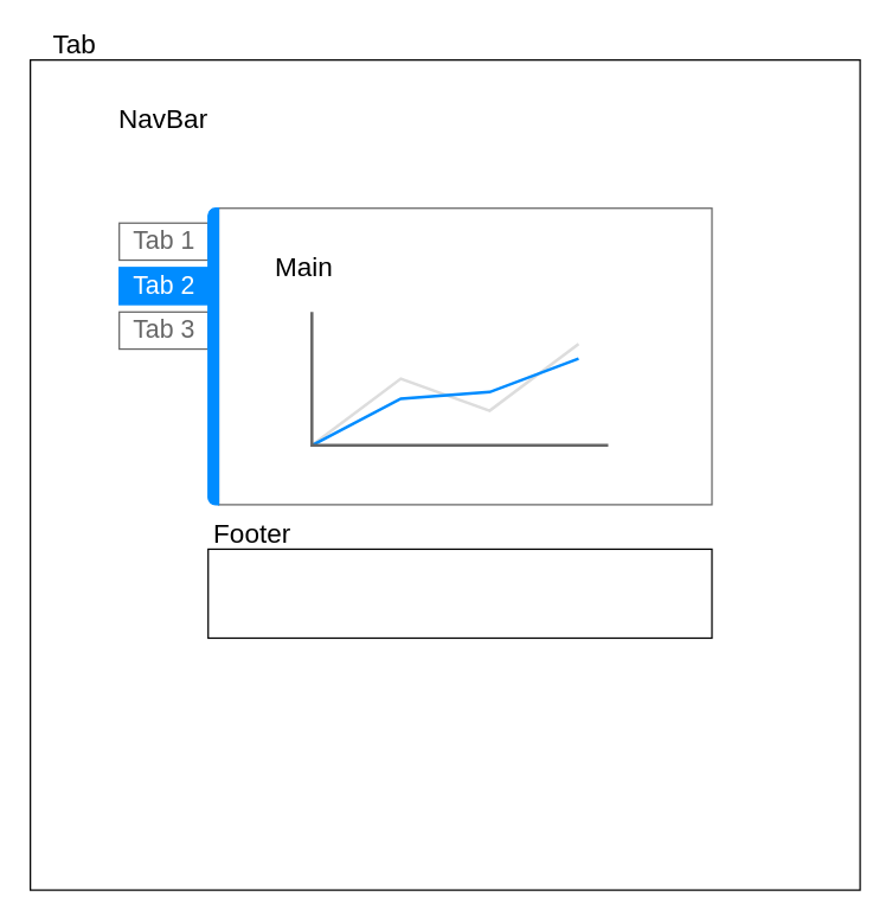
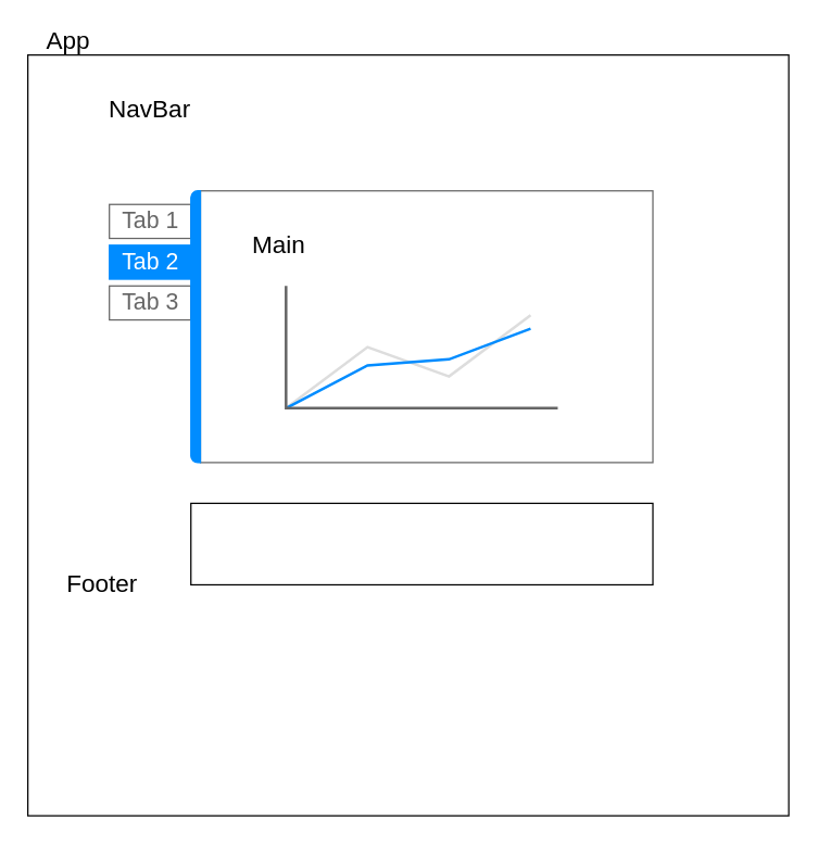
  <mxCell id="0" />
  <mxCell id="1" parent="0" />
  <mxCell id="2" value="" style="whiteSpace=wrap;html=1;aspect=fixed;" vertex="1" parent="1"><mxGeometry x="20" y="40" width="560" height="560" as="geometry" /></mxCell>
  <mxCell id="3" value="" style="strokeWidth=1;shadow=0;dashed=0;align=center;html=1;shape=mxgraph.mockup.containers.marginRect2;rectMarginLeft=67;strokeColor=#666666;gradientColor=none;" vertex="1" parent="1"><mxGeometry x="80" y="140" width="400" height="200" as="geometry" /></mxCell>
  <mxCell id="4" value="Tab 1" style="strokeColor=inherit;fillColor=inherit;gradientColor=inherit;strokeWidth=1;shadow=0;dashed=0;align=center;html=1;shape=mxgraph.mockup.containers.rrect;rSize=0;fontSize=17;fontColor=#666666;" vertex="1" parent="3"><mxGeometry width="60" height="25" relative="1" as="geometry"><mxPoint y="10" as="offset" /></mxGeometry></mxCell>
  <mxCell id="5" value="Tab 2" style="strokeWidth=1;shadow=0;dashed=0;align=center;html=1;shape=mxgraph.mockup.containers.rrect;rSize=0;fontSize=17;fontColor=#ffffff;strokeColor=#008cff;fillColor=#008cff;" vertex="1" parent="3"><mxGeometry width="60" height="25" relative="1" as="geometry"><mxPoint y="40" as="offset" /></mxGeometry></mxCell>
  <mxCell id="6" value="Tab 3" style="strokeColor=inherit;fillColor=inherit;gradientColor=inherit;strokeWidth=1;shadow=0;dashed=0;align=center;html=1;shape=mxgraph.mockup.containers.rrect;rSize=0;fontSize=17;fontColor=#666666;" vertex="1" parent="3"><mxGeometry width="60" height="25" relative="1" as="geometry"><mxPoint y="70" as="offset" /></mxGeometry></mxCell>
  <mxCell id="7" value="" style="strokeWidth=1;shadow=0;dashed=0;align=center;html=1;shape=mxgraph.mockup.containers.leftButton;rSize=5;strokeColor=#008cff;fillColor=#008cff;resizeHeight=1;movable=0;deletable=0;" vertex="1" parent="3"><mxGeometry width="7" height="200" relative="1" as="geometry"><mxPoint x="60" as="offset" /></mxGeometry></mxCell>
  <mxCell id="8" value="" style="verticalLabelPosition=bottom;shadow=0;dashed=0;align=center;html=1;verticalAlign=top;strokeWidth=1;shape=mxgraph.mockup.graphics.lineChart;strokeColor=none;strokeColor2=#666666;strokeColor3=#008cff;strokeColor4=#dddddd;" vertex="1" parent="3"><mxGeometry x="130" y="70" width="200" height="90" as="geometry" /></mxCell>
  <mxCell id="9" value="&lt;font style=&quot;font-size: 18px&quot;&gt;Main&lt;/font&gt;" style="text;html=1;strokeColor=none;fillColor=none;align=center;verticalAlign=middle;whiteSpace=wrap;rounded=0;" vertex="1" parent="3"><mxGeometry x="105" y="30" width="40" height="20" as="geometry" /></mxCell>
  <mxCell id="10" value="" style="rounded=0;whiteSpace=wrap;html=1;" vertex="1" parent="1"><mxGeometry x="140" y="370" width="340" height="60" as="geometry" /></mxCell>
  <mxCell id="11" value="&lt;font style=&quot;font-size: 18px&quot;&gt;NavBar&lt;/font&gt;" style="text;html=1;strokeColor=none;fillColor=none;align=center;verticalAlign=middle;whiteSpace=wrap;rounded=0;" vertex="1" parent="1"><mxGeometry x="90" y="70" width="40" height="20" as="geometry" /></mxCell>
- <mxCell id="12" value="&lt;font style=&quot;font-size: 18px&quot;&gt;Footer&lt;/font&gt;" style="text;html=1;strokeColor=none;fillColor=none;align=center;verticalAlign=middle;whiteSpace=wrap;rounded=0;" vertex="1" parent="1"><mxGeometry x="150" y="350" width="40" height="20" as="geometry" /></mxCell>
- <mxCell id="13" value="&lt;font style=&quot;font-size: 18px&quot;&gt;Tab&lt;/font&gt;" style="text;html=1;strokeColor=none;fillColor=none;align=center;verticalAlign=middle;whiteSpace=wrap;rounded=0;" vertex="1" parent="1"><mxGeometry x="30" y="20" width="40" height="20" as="geometry" /></mxCell>
+ <mxCell id="12" value="&lt;font style=&quot;font-size: 18px&quot;&gt;Footer&lt;/font&gt;" style="text;html=1;strokeColor=none;fillColor=none;align=center;verticalAlign=middle;whiteSpace=wrap;rounded=0;" vertex="1" parent="1"><mxGeometry x="55" y="420" width="40" height="20" as="geometry" /></mxCell>
+ <mxCell id="13" value="&lt;font style=&quot;font-size: 18px&quot;&gt;App&lt;/font&gt;" style="text;html=1;strokeColor=none;fillColor=none;align=center;verticalAlign=middle;whiteSpace=wrap;rounded=0;" vertex="1" parent="1"><mxGeometry x="30" y="20" width="40" height="20" as="geometry" /></mxCell>
